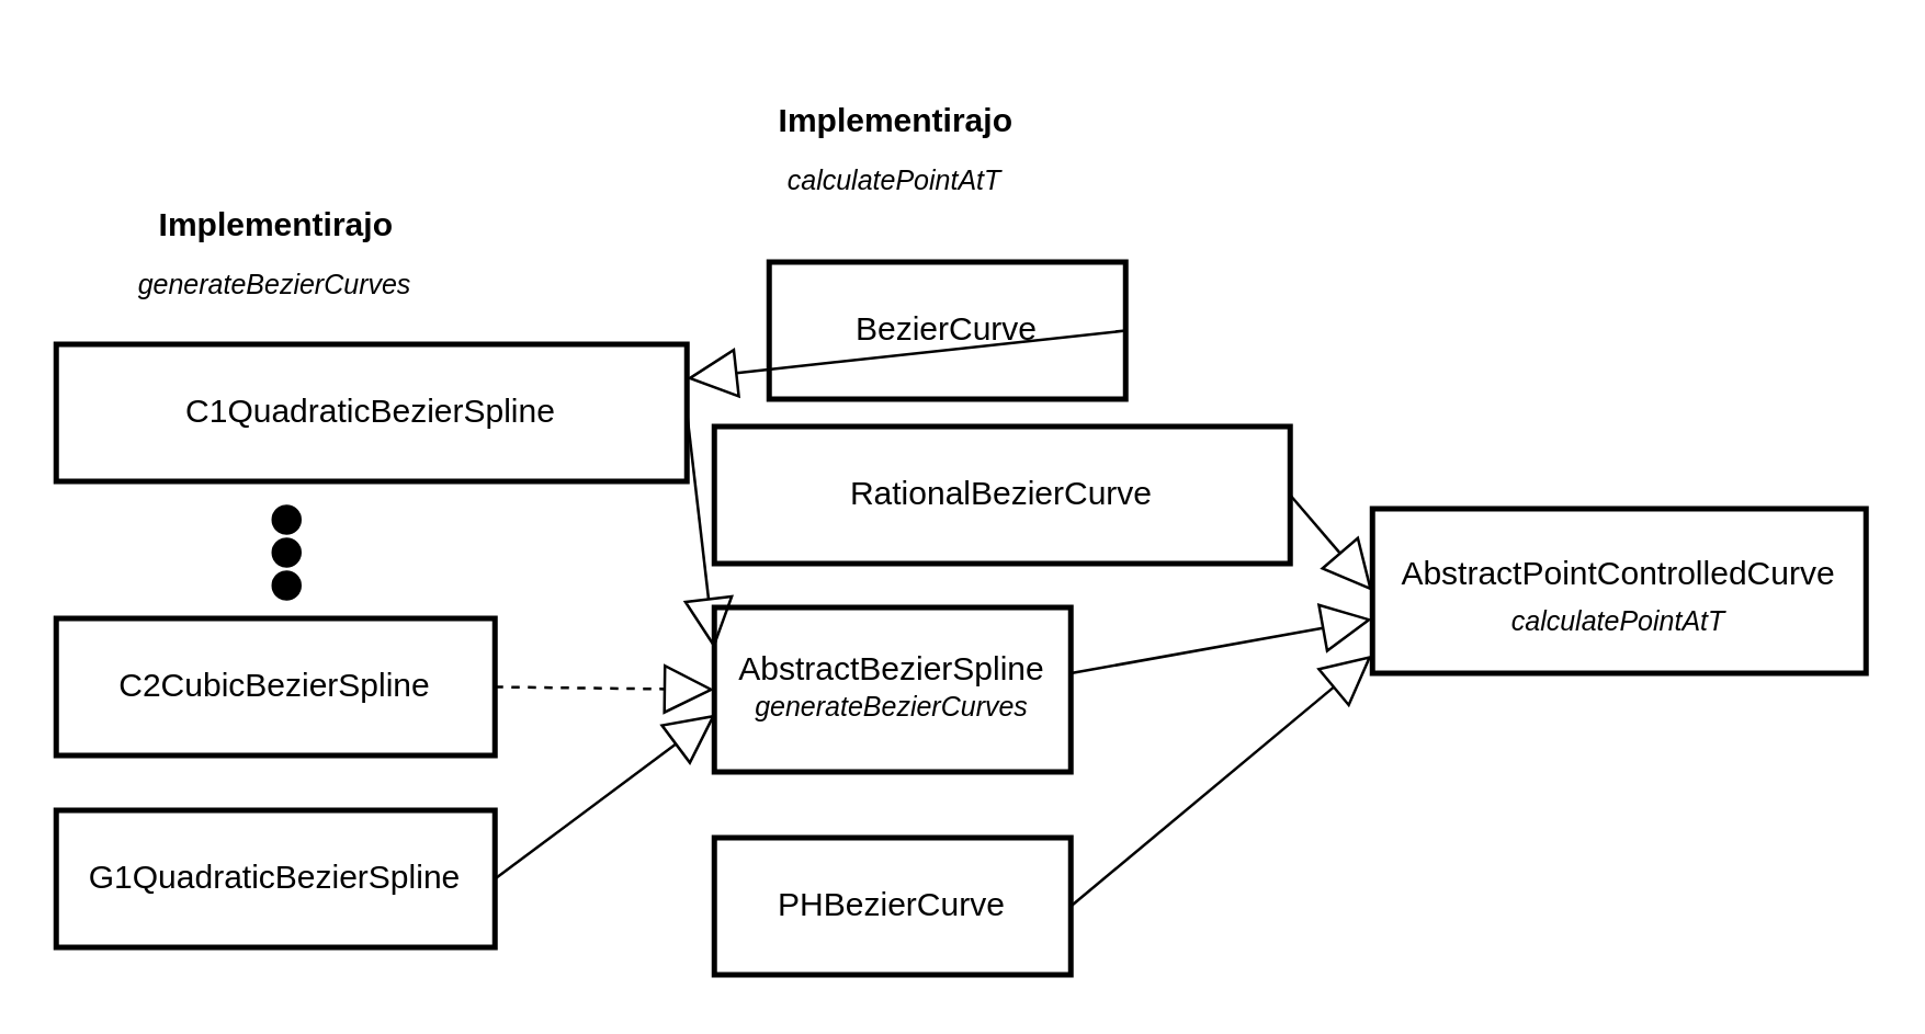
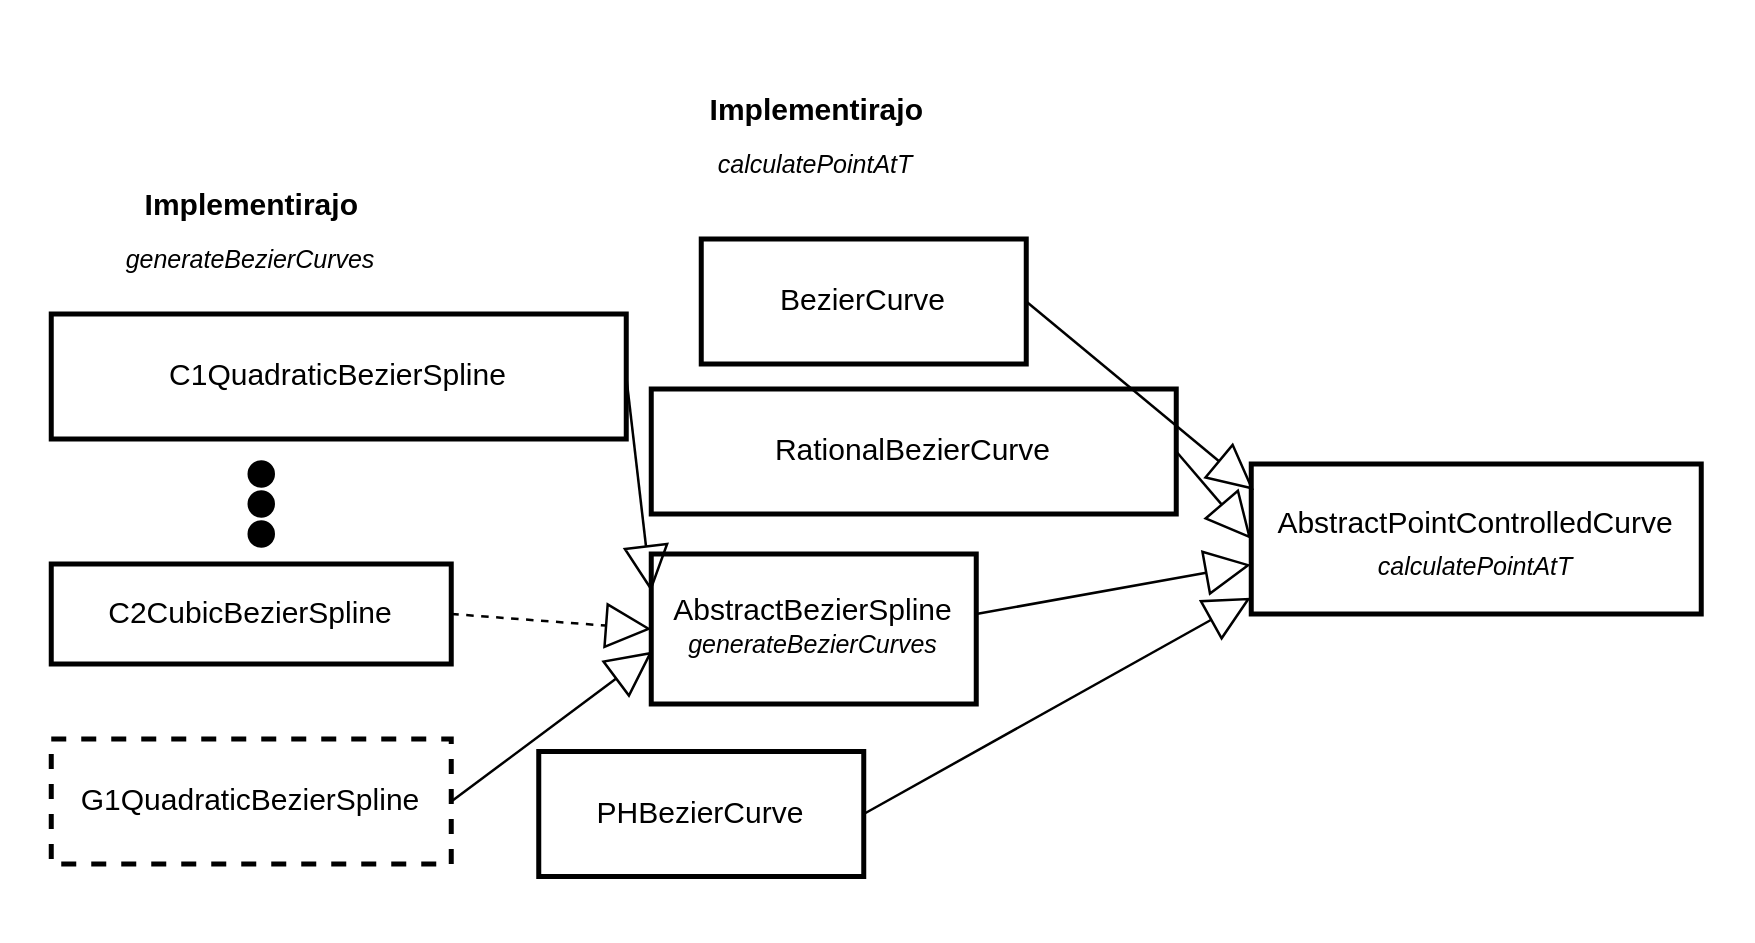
  <mxCell id="0" />
  <mxCell id="1" parent="0" />
  <mxCell id="2" value="BezierCurve" style="whiteSpace=wrap;strokeWidth=2;verticalAlign=middle;" parent="1" vertex="1"><mxGeometry x="280" y="95" width="130" height="50" as="geometry" /></mxCell>
  <mxCell id="3" value="AbstractPointControlledCurve&#10;" style="strokeWidth=2;textShadow=0;fontStyle=0" parent="1" vertex="1"><mxGeometry x="500" y="185" width="180" height="60" as="geometry" /></mxCell>
  <mxCell id="4" value="RationalBezierCurve" style="whiteSpace=wrap;strokeWidth=2;verticalAlign=middle;" vertex="1" parent="1"><mxGeometry x="260" y="155" width="210" height="50" as="geometry" /></mxCell>
- <mxCell id="5" value="PHBezierCurve" style="whiteSpace=wrap;strokeWidth=2;verticalAlign=middle;" vertex="1" parent="1"><mxGeometry x="260" y="305" width="130" height="50" as="geometry" /></mxCell>
+ <mxCell id="5" value="PHBezierCurve" style="whiteSpace=wrap;strokeWidth=2;verticalAlign=middle;" vertex="1" parent="1"><mxGeometry x="215" y="300" width="130" height="50" as="geometry" /></mxCell>
  <mxCell id="6" value="AbstractBezierSpline&#10;" style="whiteSpace=wrap;strokeWidth=2;verticalAlign=middle;" vertex="1" parent="1"><mxGeometry x="260" y="221" width="130" height="60" as="geometry" /></mxCell>
- <mxCell id="7" value="" style="endArrow=block;endSize=16;endFill=0;html=1;rounded=0;exitX=1;exitY=0.5;exitDx=0;exitDy=0;" edge="1" parent="1" source="2" target="11"><mxGeometry width="160" relative="1" as="geometry"><mxPoint x="290" y="165" as="sourcePoint" /><mxPoint x="450" y="165" as="targetPoint" /></mxGeometry></mxCell>
+ <mxCell id="7" value="" style="endArrow=block;endSize=16;endFill=0;html=1;rounded=0;entryX=0.006;entryY=0.174;entryDx=0;entryDy=0;exitX=1;exitY=0.5;exitDx=0;exitDy=0;entryPerimeter=0;" edge="1" parent="1" source="2" target="3"><mxGeometry width="160" relative="1" as="geometry"><mxPoint x="290" y="165" as="sourcePoint" /><mxPoint x="450" y="165" as="targetPoint" /></mxGeometry></mxCell>
  <mxCell id="8" value="" style="endArrow=block;endSize=16;endFill=0;html=1;rounded=0;entryX=0;entryY=0.5;entryDx=0;entryDy=0;exitX=1;exitY=0.5;exitDx=0;exitDy=0;" edge="1" parent="1" source="4" target="3"><mxGeometry width="160" relative="1" as="geometry"><mxPoint x="400" y="205" as="sourcePoint" /><mxPoint x="510" y="302" as="targetPoint" /></mxGeometry></mxCell>
  <mxCell id="9" value="" style="endArrow=block;endSize=16;endFill=0;html=1;rounded=0;entryX=-0.001;entryY=0.671;entryDx=0;entryDy=0;exitX=1;exitY=0.5;exitDx=0;exitDy=0;entryPerimeter=0;" edge="1" parent="1" target="3"><mxGeometry width="160" relative="1" as="geometry"><mxPoint x="390" y="245" as="sourcePoint" /><mxPoint x="500" y="342" as="targetPoint" /></mxGeometry></mxCell>
  <mxCell id="10" value="" style="endArrow=block;endSize=16;endFill=0;html=1;rounded=0;exitX=1;exitY=0.5;exitDx=0;exitDy=0;entryX=-0.001;entryY=0.891;entryDx=0;entryDy=0;entryPerimeter=0;" edge="1" parent="1" source="5" target="3"><mxGeometry width="160" relative="1" as="geometry"><mxPoint x="420" y="275" as="sourcePoint" /><mxPoint x="490" y="255" as="targetPoint" /></mxGeometry></mxCell>
  <mxCell id="11" value="C1QuadraticBezierSpline" style="whiteSpace=wrap;strokeWidth=2;verticalAlign=middle;" vertex="1" parent="1"><mxGeometry x="20" y="125" width="230" height="50" as="geometry" /></mxCell>
- <mxCell id="12" value="C2CubicBezierSpline" style="whiteSpace=wrap;strokeWidth=2;verticalAlign=middle;" vertex="1" parent="1"><mxGeometry x="20" y="225" width="160" height="50" as="geometry" /></mxCell>
- <mxCell id="13" value="G1QuadraticBezierSpline" style="whiteSpace=wrap;strokeWidth=2;verticalAlign=middle;" vertex="1" parent="1"><mxGeometry x="20" y="295" width="160" height="50" as="geometry" /></mxCell>
+ <mxCell id="12" value="C2CubicBezierSpline" style="whiteSpace=wrap;strokeWidth=2;verticalAlign=middle;" vertex="1" parent="1"><mxGeometry x="20" y="225" width="160" height="40" as="geometry" /></mxCell>
+ <mxCell id="13" value="G1QuadraticBezierSpline" style="whiteSpace=wrap;strokeWidth=2;verticalAlign=middle;dashed=1;" vertex="1" parent="1"><mxGeometry x="20" y="295" width="160" height="50" as="geometry" /></mxCell>
  <mxCell id="14" value="" style="endArrow=block;endSize=16;endFill=0;html=1;rounded=0;entryX=0;entryY=0.25;entryDx=0;entryDy=0;exitX=1;exitY=0.5;exitDx=0;exitDy=0;" edge="1" parent="1" source="11" target="6"><mxGeometry width="160" relative="1" as="geometry"><mxPoint x="170" y="111" as="sourcePoint" /><mxPoint x="281" y="205" as="targetPoint" /></mxGeometry></mxCell>
  <mxCell id="15" value="" style="endArrow=block;endSize=16;endFill=0;html=1;rounded=0;entryX=0;entryY=0.5;entryDx=0;entryDy=0;exitX=1;exitY=0.5;exitDx=0;exitDy=0;dashed=1;" edge="1" parent="1" source="12" target="6"><mxGeometry width="160" relative="1" as="geometry"><mxPoint x="170" y="245" as="sourcePoint" /><mxPoint x="250" y="312" as="targetPoint" /></mxGeometry></mxCell>
  <mxCell id="16" value="" style="endArrow=block;endSize=16;endFill=0;html=1;rounded=0;entryX=0.004;entryY=0.65;entryDx=0;entryDy=0;exitX=1;exitY=0.5;exitDx=0;exitDy=0;entryPerimeter=0;" edge="1" parent="1" source="13" target="6"><mxGeometry width="160" relative="1" as="geometry"><mxPoint x="190" y="325" as="sourcePoint" /><mxPoint x="270" y="335" as="targetPoint" /></mxGeometry></mxCell>
  <mxCell id="17" value="" style="ellipse;whiteSpace=wrap;html=1;fillColor=#000000;" vertex="1" parent="1"><mxGeometry x="99" y="184" width="10" height="10" as="geometry" /></mxCell>
  <mxCell id="18" value="" style="ellipse;whiteSpace=wrap;html=1;fillColor=#000000;" vertex="1" parent="1"><mxGeometry x="99" y="196" width="10" height="10" as="geometry" /></mxCell>
  <mxCell id="19" value="" style="ellipse;whiteSpace=wrap;html=1;fillColor=#000000;" vertex="1" parent="1"><mxGeometry x="99" y="208" width="10" height="10" as="geometry" /></mxCell>
  <mxCell id="20" value="&lt;font style=&quot;font-size: 10px;&quot;&gt;&lt;i&gt;calculatePointAtT&lt;/i&gt;&lt;/font&gt;" style="text;html=1;align=center;verticalAlign=middle;whiteSpace=wrap;rounded=0;" vertex="1" parent="1"><mxGeometry x="560" y="211" width="60" height="30" as="geometry" /></mxCell>
  <mxCell id="21" value="&lt;font style=&quot;font-size: 10px;&quot;&gt;&lt;i&gt;generateBezierCurves&lt;/i&gt;&lt;/font&gt;" style="text;html=1;align=center;verticalAlign=middle;whiteSpace=wrap;rounded=0;" vertex="1" parent="1"><mxGeometry x="295" y="242" width="60" height="30" as="geometry" /></mxCell>
  <mxCell id="22" value="&lt;font style=&quot;font-size: 10px;&quot;&gt;&lt;i&gt;calculatePointAtT&lt;/i&gt;&lt;/font&gt;" style="text;html=1;align=center;verticalAlign=middle;whiteSpace=wrap;rounded=0;" vertex="1" parent="1"><mxGeometry x="296" y="50" width="60" height="30" as="geometry" /></mxCell>
  <mxCell id="23" value="&lt;font style=&quot;font-size: 12px;&quot;&gt;Implementirajo&lt;/font&gt;" style="text;strokeColor=none;fillColor=none;html=1;fontSize=24;fontStyle=1;verticalAlign=middle;align=center;" vertex="1" parent="1"><mxGeometry x="271" y="20" width="110" height="40" as="geometry" /></mxCell>
  <mxCell id="24" value="&lt;font style=&quot;font-size: 10px;&quot;&gt;&lt;i&gt;generateBezierCurves&lt;/i&gt;&lt;/font&gt;" style="text;html=1;align=center;verticalAlign=middle;whiteSpace=wrap;rounded=0;" vertex="1" parent="1"><mxGeometry x="70" y="88" width="60" height="30" as="geometry" /></mxCell>
  <mxCell id="25" value="&lt;font style=&quot;font-size: 12px;&quot;&gt;Implementirajo&lt;/font&gt;" style="text;strokeColor=none;fillColor=none;html=1;fontSize=24;fontStyle=1;verticalAlign=middle;align=center;" vertex="1" parent="1"><mxGeometry x="45" y="58" width="110" height="40" as="geometry" /></mxCell>
